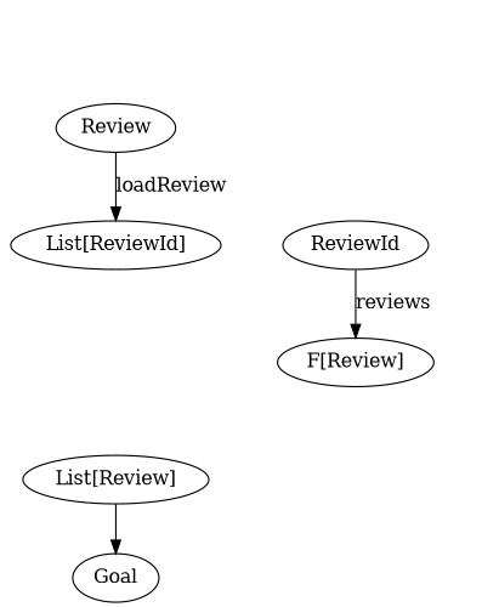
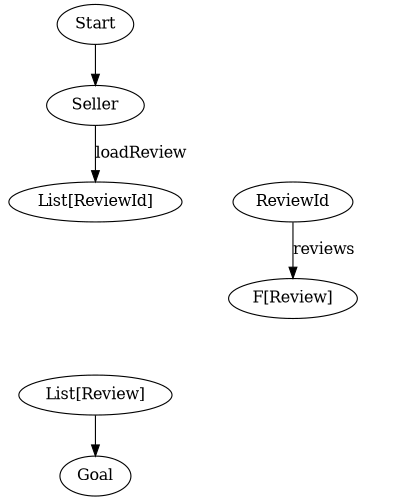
  digraph {
    fontname="DejaVu Serif"
    node [fontname="DejaVu Serif" group=middle]
    edge [fontname="DejaVu Serif" style=invis]
    n1 [label="List[ReviewId]"]
    n2 [group=lower label=ReviewId]
    n3 [label="List[F[Review]]" style=invis]
    n4 [group=lower label="F[Review]"]
    n5 [group=lower label="F[List[Review]]" style=invis]
    n6 [label="List[Review]"]
    Goal [group=""]
-   Seller [label=Review]
+   Start [group=""]
+   Seller
    subgraph sub_1 {
      rank=same
      n1
      n2
    }
    subgraph sub_2 {
      rank=same
      n3
      n4
    }
    subgraph sub_3 {
      rank=same
      n5
      n6
    }
    n1 -> n2 [dir=back label=lift]
    n1 -> n3 [label="loadReview.lift"]
    n2 -> n4 [label=reviews style=""]
    n3 -> n4 [dir=back label=lift]
    n3 -> n5 [label=flip]
    n3 -> n6
    n6 -> n5
    n6 -> Goal [style=""]
+   Start -> Seller [style=""]
    Seller -> n1 [label=loadReview style=""]
  }
